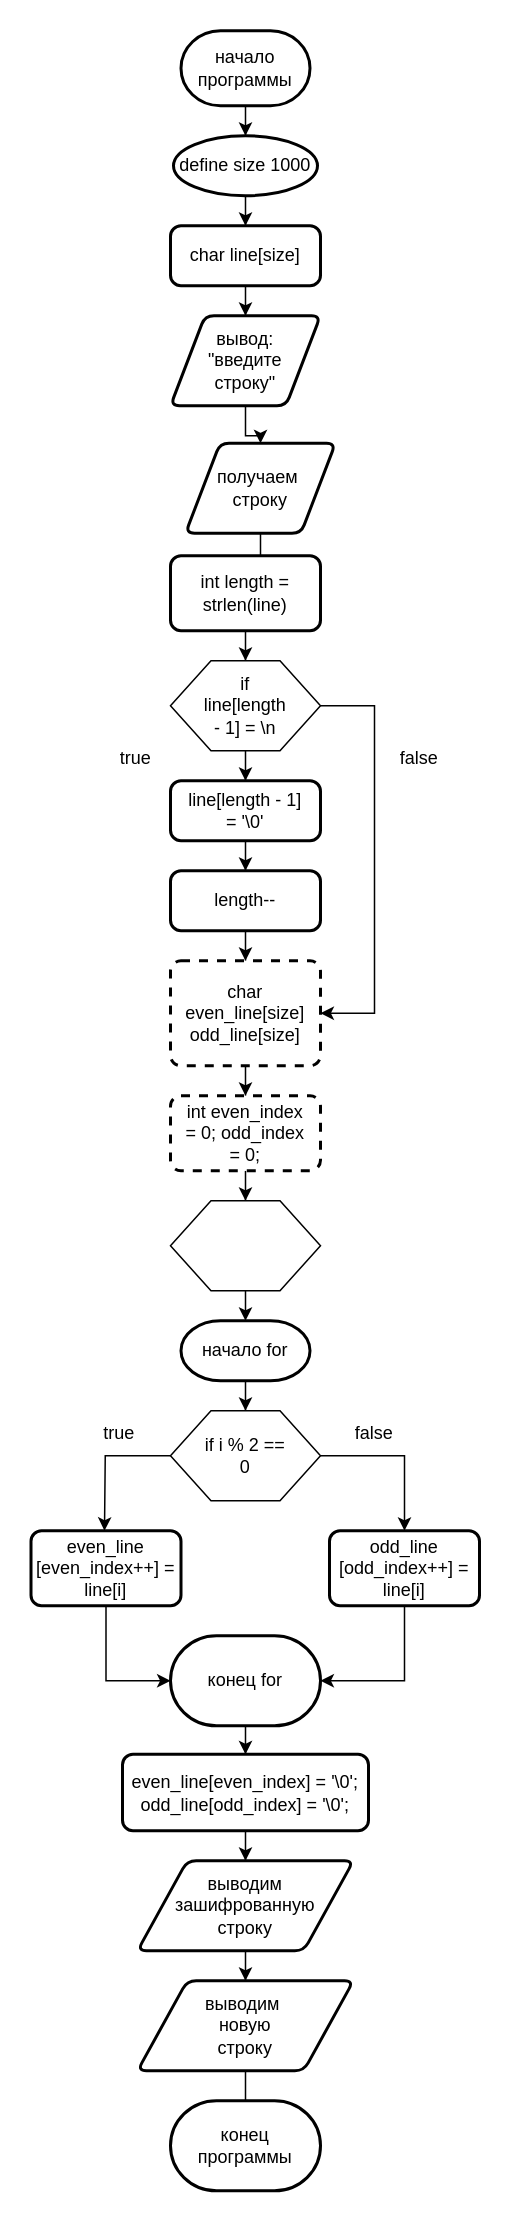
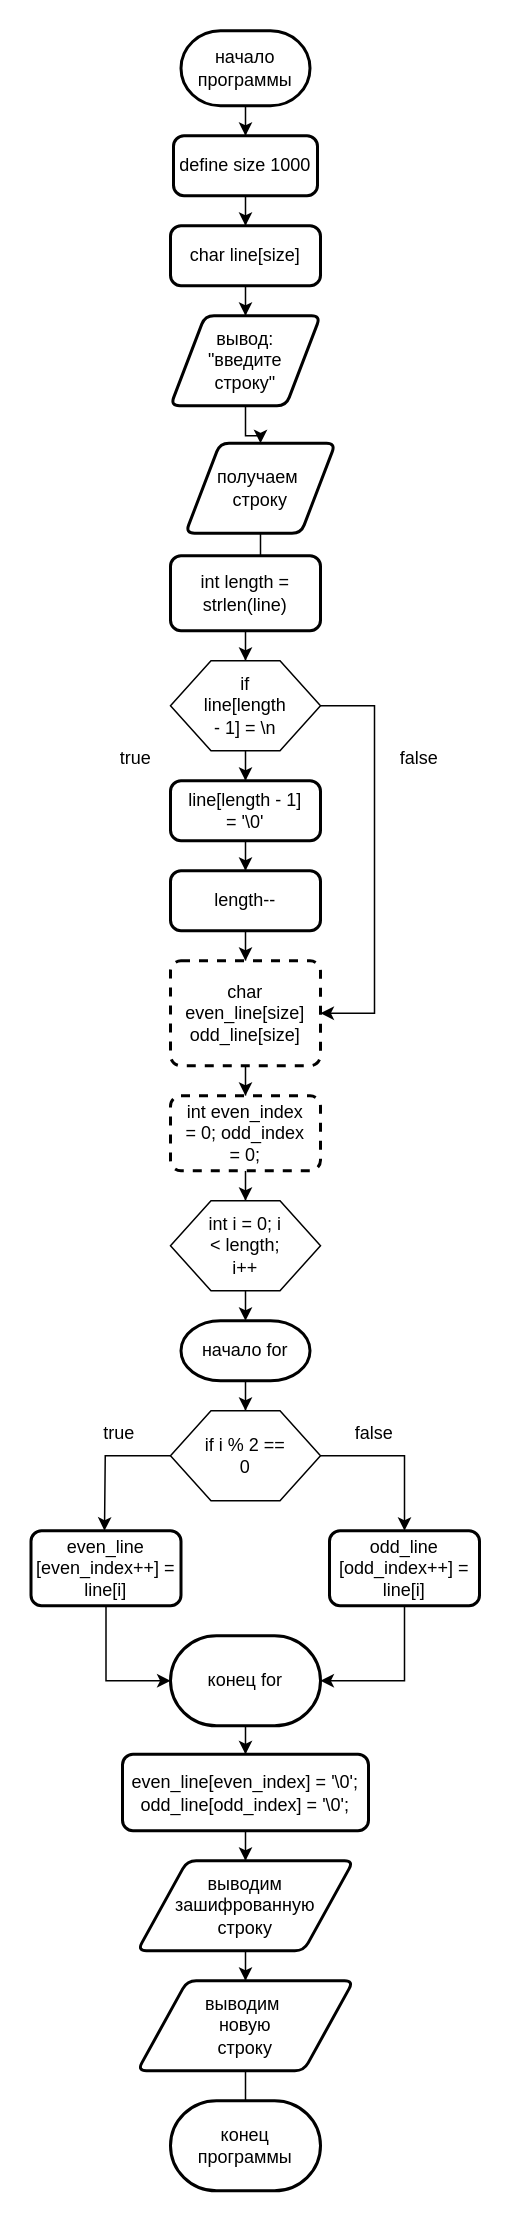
  <mxCell id="0" />
  <mxCell id="1" parent="0" />
  <mxCell id="2" style="edgeStyle=orthogonalEdgeStyle;rounded=0;orthogonalLoop=1;jettySize=auto;html=1;" edge="1" parent="1" source="3" target="5"><mxGeometry relative="1" as="geometry"><mxPoint x="163" y="90" as="targetPoint" /></mxGeometry></mxCell>
  <mxCell id="3" value="начало программы" style="strokeWidth=2;html=1;shape=mxgraph.flowchart.terminator;whiteSpace=wrap;" vertex="1" parent="1"><mxGeometry x="120" y="20" width="86" height="50" as="geometry" /></mxCell>
  <mxCell id="4" value="" style="edgeStyle=orthogonalEdgeStyle;rounded=0;orthogonalLoop=1;jettySize=auto;html=1;" edge="1" parent="1" source="5" target="7"><mxGeometry relative="1" as="geometry" /></mxCell>
- <mxCell id="5" value="define size 1000" style="ellipse;whiteSpace=wrap;html=1;absoluteArcSize=1;arcSize=14;strokeWidth=2;" vertex="1" parent="1"><mxGeometry x="115" y="90" width="96" height="40" as="geometry" /></mxCell>
+ <mxCell id="5" value="define size 1000" style="rounded=1;whiteSpace=wrap;html=1;absoluteArcSize=1;arcSize=14;strokeWidth=2;" vertex="1" parent="1"><mxGeometry x="115" y="90" width="96" height="40" as="geometry" /></mxCell>
  <mxCell id="6" value="" style="edgeStyle=orthogonalEdgeStyle;rounded=0;orthogonalLoop=1;jettySize=auto;html=1;" edge="1" parent="1" source="7" target="9"><mxGeometry relative="1" as="geometry" /></mxCell>
  <mxCell id="7" value="char line[size]" style="rounded=1;whiteSpace=wrap;html=1;absoluteArcSize=1;arcSize=14;strokeWidth=2;" vertex="1" parent="1"><mxGeometry x="113" y="150" width="100" height="40" as="geometry" /></mxCell>
  <mxCell id="8" style="edgeStyle=orthogonalEdgeStyle;rounded=0;orthogonalLoop=1;jettySize=auto;html=1;" edge="1" parent="1" source="9" target="11"><mxGeometry relative="1" as="geometry"><mxPoint x="163" y="290" as="targetPoint" /></mxGeometry></mxCell>
  <mxCell id="9" value="вывод:&lt;br&gt;&quot;введите&lt;div&gt;строку&quot;&lt;/div&gt;" style="shape=parallelogram;html=1;strokeWidth=2;perimeter=parallelogramPerimeter;whiteSpace=wrap;rounded=1;arcSize=12;size=0.23;" vertex="1" parent="1"><mxGeometry x="113" y="210" width="100" height="60" as="geometry" /></mxCell>
  <mxCell id="10" value="" style="edgeStyle=orthogonalEdgeStyle;rounded=0;orthogonalLoop=1;jettySize=auto;html=1;" edge="1" parent="1" source="11" target="13"><mxGeometry relative="1" as="geometry" /></mxCell>
  <mxCell id="11" value="получаем&amp;nbsp;&lt;div&gt;строку&lt;/div&gt;" style="shape=parallelogram;html=1;strokeWidth=2;perimeter=parallelogramPerimeter;whiteSpace=wrap;rounded=1;arcSize=12;size=0.23;" vertex="1" parent="1"><mxGeometry x="123" y="295" width="100" height="60" as="geometry" /></mxCell>
  <mxCell id="12" style="edgeStyle=orthogonalEdgeStyle;rounded=0;orthogonalLoop=1;jettySize=auto;html=1;entryX=0.5;entryY=0;entryDx=0;entryDy=0;" edge="1" parent="1" source="13" target="16"><mxGeometry relative="1" as="geometry" /></mxCell>
  <mxCell id="13" value="int length = strlen(line)" style="rounded=1;whiteSpace=wrap;html=1;absoluteArcSize=1;arcSize=14;strokeWidth=2;" vertex="1" parent="1"><mxGeometry x="113" y="370" width="100" height="50" as="geometry" /></mxCell>
  <mxCell id="14" style="edgeStyle=orthogonalEdgeStyle;rounded=0;orthogonalLoop=1;jettySize=auto;html=1;" edge="1" parent="1" source="16" target="19"><mxGeometry relative="1" as="geometry"><mxPoint x="163" y="520" as="targetPoint" /></mxGeometry></mxCell>
  <mxCell id="15" style="edgeStyle=orthogonalEdgeStyle;rounded=0;orthogonalLoop=1;jettySize=auto;html=1;" edge="1" parent="1" source="16" target="24"><mxGeometry relative="1" as="geometry"><Array as="points"><mxPoint x="249" y="470" /><mxPoint x="249" y="675" /></Array></mxGeometry></mxCell>
  <mxCell id="16" value="" style="verticalLabelPosition=bottom;verticalAlign=top;html=1;shape=hexagon;perimeter=hexagonPerimeter2;arcSize=6;size=0.27;" vertex="1" parent="1"><mxGeometry x="113" y="440" width="100" height="60" as="geometry" /></mxCell>
  <mxCell id="17" value="if line[length - 1] = \n" style="text;strokeColor=none;align=center;fillColor=none;html=1;verticalAlign=middle;whiteSpace=wrap;rounded=0;" vertex="1" parent="1"><mxGeometry x="133" y="455" width="60" height="30" as="geometry" /></mxCell>
  <mxCell id="18" style="edgeStyle=orthogonalEdgeStyle;rounded=0;orthogonalLoop=1;jettySize=auto;html=1;entryX=0.5;entryY=0;entryDx=0;entryDy=0;" edge="1" parent="1" source="19" target="21"><mxGeometry relative="1" as="geometry" /></mxCell>
  <mxCell id="19" value="line[length - 1]&lt;div&gt;= '\0'&lt;/div&gt;" style="rounded=1;whiteSpace=wrap;html=1;absoluteArcSize=1;arcSize=14;strokeWidth=2;" vertex="1" parent="1"><mxGeometry x="113" y="520" width="100" height="40" as="geometry" /></mxCell>
  <mxCell id="20" style="edgeStyle=orthogonalEdgeStyle;rounded=0;orthogonalLoop=1;jettySize=auto;html=1;" edge="1" parent="1" source="21" target="24"><mxGeometry relative="1" as="geometry"><mxPoint x="163" y="640" as="targetPoint" /></mxGeometry></mxCell>
  <mxCell id="21" value="length--" style="rounded=1;whiteSpace=wrap;html=1;absoluteArcSize=1;arcSize=14;strokeWidth=2;" vertex="1" parent="1"><mxGeometry x="113" y="580" width="100" height="40" as="geometry" /></mxCell>
  <mxCell id="22" value="true" style="text;strokeColor=none;align=center;fillColor=none;html=1;verticalAlign=middle;whiteSpace=wrap;rounded=0;" vertex="1" parent="1"><mxGeometry x="60" y="490" width="60" height="30" as="geometry" /></mxCell>
  <mxCell id="23" style="edgeStyle=orthogonalEdgeStyle;rounded=0;orthogonalLoop=1;jettySize=auto;html=1;" edge="1" parent="1" source="24" target="27"><mxGeometry relative="1" as="geometry"><mxPoint x="163" y="730" as="targetPoint" /></mxGeometry></mxCell>
  <mxCell id="24" value="char even_line[size]&lt;div&gt;odd_line[size]&lt;/div&gt;" style="rounded=1;whiteSpace=wrap;html=1;absoluteArcSize=1;arcSize=14;strokeWidth=2;dashed=1;" vertex="1" parent="1"><mxGeometry x="113" y="640" width="100" height="70" as="geometry" /></mxCell>
  <mxCell id="25" value="false" style="text;strokeColor=none;align=center;fillColor=none;html=1;verticalAlign=middle;whiteSpace=wrap;rounded=0;" vertex="1" parent="1"><mxGeometry x="249" y="490" width="60" height="30" as="geometry" /></mxCell>
  <mxCell id="26" style="edgeStyle=orthogonalEdgeStyle;rounded=0;orthogonalLoop=1;jettySize=auto;html=1;entryX=0.5;entryY=0;entryDx=0;entryDy=0;" edge="1" parent="1" source="27" target="29"><mxGeometry relative="1" as="geometry" /></mxCell>
  <mxCell id="27" value="int even_index&lt;div&gt;= 0; odd_index&lt;/div&gt;&lt;div&gt;= 0;&lt;/div&gt;" style="rounded=1;whiteSpace=wrap;html=1;absoluteArcSize=1;arcSize=14;strokeWidth=2;dashed=1;" vertex="1" parent="1"><mxGeometry x="113" y="730" width="100" height="50" as="geometry" /></mxCell>
  <mxCell id="28" style="edgeStyle=orthogonalEdgeStyle;rounded=0;orthogonalLoop=1;jettySize=auto;html=1;" edge="1" parent="1" source="29"><mxGeometry relative="1" as="geometry"><mxPoint x="163" y="880" as="targetPoint" /></mxGeometry></mxCell>
  <mxCell id="29" value="" style="verticalLabelPosition=bottom;verticalAlign=top;html=1;shape=hexagon;perimeter=hexagonPerimeter2;arcSize=6;size=0.27;" vertex="1" parent="1"><mxGeometry x="113" y="800" width="100" height="60" as="geometry" /></mxCell>
+ <mxCell id="30" value="int i = 0; i &amp;lt; length; i++" style="text;strokeColor=none;align=center;fillColor=none;html=1;verticalAlign=middle;whiteSpace=wrap;rounded=0;" vertex="1" parent="1"><mxGeometry x="133" y="815" width="60" height="30" as="geometry" /></mxCell>
  <mxCell id="31" value="" style="edgeStyle=orthogonalEdgeStyle;rounded=0;orthogonalLoop=1;jettySize=auto;html=1;" edge="1" parent="1" source="32" target="35"><mxGeometry relative="1" as="geometry" /></mxCell>
  <mxCell id="32" value="начало for" style="strokeWidth=2;html=1;shape=mxgraph.flowchart.terminator;whiteSpace=wrap;" vertex="1" parent="1"><mxGeometry x="120" y="880" width="86" height="40" as="geometry" /></mxCell>
  <mxCell id="33" style="edgeStyle=orthogonalEdgeStyle;rounded=0;orthogonalLoop=1;jettySize=auto;html=1;" edge="1" parent="1" source="35"><mxGeometry relative="1" as="geometry"><mxPoint x="69" y="1020" as="targetPoint" /></mxGeometry></mxCell>
  <mxCell id="34" style="edgeStyle=orthogonalEdgeStyle;rounded=0;orthogonalLoop=1;jettySize=auto;html=1;" edge="1" parent="1" source="35" target="38"><mxGeometry relative="1" as="geometry" /></mxCell>
  <mxCell id="35" value="" style="verticalLabelPosition=bottom;verticalAlign=top;html=1;shape=hexagon;perimeter=hexagonPerimeter2;arcSize=6;size=0.27;" vertex="1" parent="1"><mxGeometry x="113" y="940" width="100" height="60" as="geometry" /></mxCell>
  <mxCell id="36" value="if i % 2 == 0" style="text;strokeColor=none;align=center;fillColor=none;html=1;verticalAlign=middle;whiteSpace=wrap;rounded=0;" vertex="1" parent="1"><mxGeometry x="133" y="955" width="60" height="30" as="geometry" /></mxCell>
  <mxCell id="37" value="even_line&lt;div&gt;[even_index++] = line[i]&lt;/div&gt;" style="rounded=1;whiteSpace=wrap;html=1;absoluteArcSize=1;arcSize=14;strokeWidth=2;" vertex="1" parent="1"><mxGeometry x="20" y="1020" width="100" height="50" as="geometry" /></mxCell>
  <mxCell id="38" value="odd_line&lt;div&gt;[odd_index++] = line[i]&lt;/div&gt;" style="rounded=1;whiteSpace=wrap;html=1;absoluteArcSize=1;arcSize=14;strokeWidth=2;" vertex="1" parent="1"><mxGeometry x="219" y="1020" width="100" height="50" as="geometry" /></mxCell>
  <mxCell id="39" value="false" style="text;strokeColor=none;align=center;fillColor=none;html=1;verticalAlign=middle;whiteSpace=wrap;rounded=0;" vertex="1" parent="1"><mxGeometry x="219" y="940" width="60" height="30" as="geometry" /></mxCell>
  <mxCell id="40" value="true" style="text;strokeColor=none;align=center;fillColor=none;html=1;verticalAlign=middle;whiteSpace=wrap;rounded=0;" vertex="1" parent="1"><mxGeometry x="49" y="940" width="60" height="30" as="geometry" /></mxCell>
  <mxCell id="41" style="edgeStyle=orthogonalEdgeStyle;rounded=0;orthogonalLoop=1;jettySize=auto;html=1;entryX=0.5;entryY=0;entryDx=0;entryDy=0;" edge="1" parent="1" source="42" target="46"><mxGeometry relative="1" as="geometry" /></mxCell>
  <mxCell id="42" value="конец for" style="strokeWidth=2;html=1;shape=mxgraph.flowchart.terminator;whiteSpace=wrap;" vertex="1" parent="1"><mxGeometry x="113" y="1090" width="100" height="60" as="geometry" /></mxCell>
  <mxCell id="43" style="edgeStyle=orthogonalEdgeStyle;rounded=0;orthogonalLoop=1;jettySize=auto;html=1;entryX=0;entryY=0.5;entryDx=0;entryDy=0;entryPerimeter=0;" edge="1" parent="1" source="37" target="42"><mxGeometry relative="1" as="geometry" /></mxCell>
  <mxCell id="44" style="edgeStyle=orthogonalEdgeStyle;rounded=0;orthogonalLoop=1;jettySize=auto;html=1;entryX=1;entryY=0.5;entryDx=0;entryDy=0;entryPerimeter=0;" edge="1" parent="1" source="38" target="42"><mxGeometry relative="1" as="geometry"><Array as="points"><mxPoint x="269" y="1120" /></Array></mxGeometry></mxCell>
  <mxCell id="45" style="edgeStyle=orthogonalEdgeStyle;rounded=0;orthogonalLoop=1;jettySize=auto;html=1;entryX=0.5;entryY=0;entryDx=0;entryDy=0;" edge="1" parent="1" source="46" target="48"><mxGeometry relative="1" as="geometry" /></mxCell>
  <mxCell id="46" value="even_line[even_index] = '\0';&lt;div&gt;odd_line[odd_index] = '\0';&lt;/div&gt;" style="rounded=1;whiteSpace=wrap;html=1;absoluteArcSize=1;arcSize=14;strokeWidth=2;" vertex="1" parent="1"><mxGeometry x="81" y="1169" width="164" height="51" as="geometry" /></mxCell>
  <mxCell id="47" style="edgeStyle=orthogonalEdgeStyle;rounded=0;orthogonalLoop=1;jettySize=auto;html=1;" edge="1" parent="1" source="48" target="49"><mxGeometry relative="1" as="geometry" /></mxCell>
  <mxCell id="48" value="выводим&lt;div&gt;зашифрованную&lt;/div&gt;&lt;div&gt;строку&lt;/div&gt;" style="shape=parallelogram;html=1;strokeWidth=2;perimeter=parallelogramPerimeter;whiteSpace=wrap;rounded=1;arcSize=12;size=0.23;" vertex="1" parent="1"><mxGeometry x="91" y="1240" width="144" height="60" as="geometry" /></mxCell>
  <mxCell id="49" value="выводим&amp;nbsp;&lt;div&gt;новую&lt;/div&gt;&lt;div&gt;строку&lt;/div&gt;" style="shape=parallelogram;html=1;strokeWidth=2;perimeter=parallelogramPerimeter;whiteSpace=wrap;rounded=1;arcSize=12;size=0.23;" vertex="1" parent="1"><mxGeometry x="91" y="1320" width="144" height="60" as="geometry" /></mxCell>
  <mxCell id="50" value="конец&lt;div&gt;программы&lt;/div&gt;" style="strokeWidth=2;html=1;shape=mxgraph.flowchart.terminator;whiteSpace=wrap;" vertex="1" parent="1"><mxGeometry x="113" y="1400" width="100" height="60" as="geometry" /></mxCell>
  <mxCell id="51" style="edgeStyle=orthogonalEdgeStyle;rounded=0;orthogonalLoop=1;jettySize=auto;html=1;entryX=0.5;entryY=0;entryDx=0;entryDy=0;entryPerimeter=0;endArrow=none;" edge="1" parent="1" source="49" target="50"><mxGeometry relative="1" as="geometry" /></mxCell>
